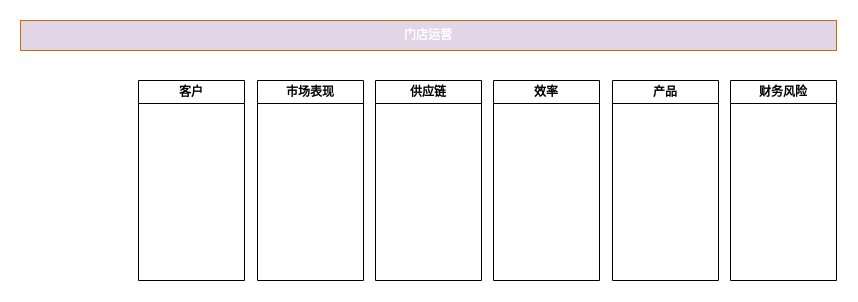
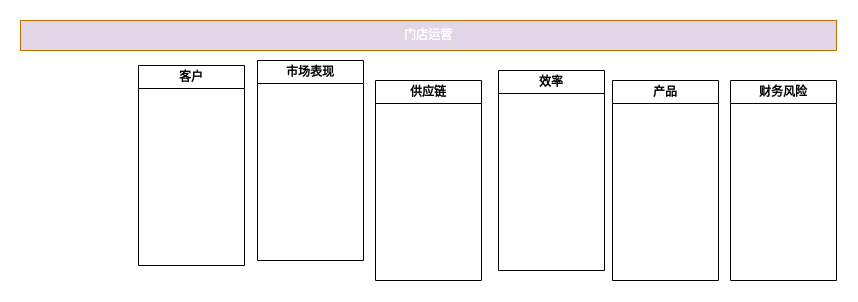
  <mxCell id="0" />
  <mxCell id="1" parent="0" />
  <mxCell id="2" value="门店运营" style="rounded=0;whiteSpace=wrap;html=1;labelBackgroundColor=none;fillColor=#e1d5e7;strokeColor=#BD7000;fontColor=#FFFFFF;fontStyle=1;" vertex="1" parent="1"><mxGeometry x="20" y="20" width="816" height="30" as="geometry" /></mxCell>
- <mxCell id="3" value="客户" style="swimlane;whiteSpace=wrap;html=1;" vertex="1" parent="1"><mxGeometry x="138" y="80" width="106" height="200" as="geometry" /></mxCell>
- <mxCell id="4" value="市场表现" style="swimlane;whiteSpace=wrap;html=1;" vertex="1" parent="1"><mxGeometry x="257" y="80" width="106" height="200" as="geometry" /></mxCell>
+ <mxCell id="3" value="客户" style="swimlane;whiteSpace=wrap;html=1;" vertex="1" parent="1"><mxGeometry x="138" y="65" width="106" height="200" as="geometry" /></mxCell>
+ <mxCell id="4" value="市场表现" style="swimlane;whiteSpace=wrap;html=1;" vertex="1" parent="1"><mxGeometry x="257" y="60" width="106" height="200" as="geometry" /></mxCell>
  <mxCell id="5" value="供应链" style="swimlane;whiteSpace=wrap;html=1;startSize=23;" vertex="1" parent="1"><mxGeometry x="375" y="80" width="106" height="200" as="geometry" /></mxCell>
- <mxCell id="6" value="效率" style="swimlane;whiteSpace=wrap;html=1;startSize=23;" vertex="1" parent="1"><mxGeometry x="493" y="80" width="106" height="200" as="geometry" /></mxCell>
+ <mxCell id="6" value="效率" style="swimlane;whiteSpace=wrap;html=1;startSize=23;" vertex="1" parent="1"><mxGeometry x="498" y="70" width="106" height="200" as="geometry" /></mxCell>
  <mxCell id="7" value="产品" style="swimlane;whiteSpace=wrap;html=1;startSize=23;" vertex="1" parent="1"><mxGeometry x="612" y="80" width="106" height="200" as="geometry" /></mxCell>
  <mxCell id="8" value="财务风险" style="swimlane;whiteSpace=wrap;html=1;startSize=23;" vertex="1" parent="1"><mxGeometry x="730" y="80" width="106" height="200" as="geometry" /></mxCell>
